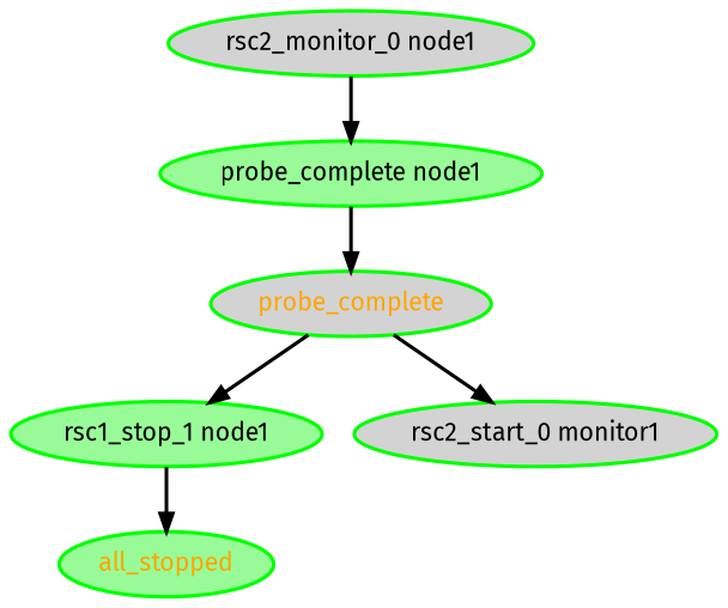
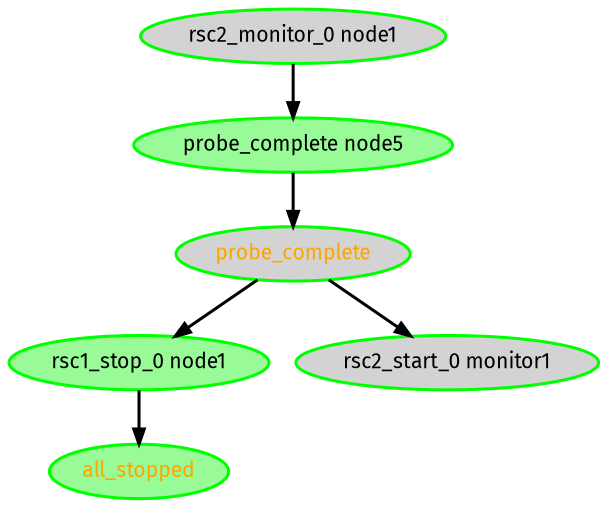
  digraph {
    fontname="Fira Sans"
    node [color=green fillcolor=palegreen fontcolor=black fontname="Fira Sans" style="bold,filled"]
    edge [fontname="Fira Sans" style=bold]
    all_stopped [fontcolor=orange]
    probe_complete [fillcolor=lightgrey fontcolor=orange]
-   "probe_complete node1"
-   "rsc1_stop_0 node1" [label="rsc1_stop_1 node1"]
+   "probe_complete node1" [label="probe_complete node5"]
+   "rsc1_stop_0 node1"
    n5 [fillcolor=lightgrey label="rsc2_start_0 monitor1"]
    "rsc2_monitor_0 node1" [fillcolor=lightgrey]
    probe_complete -> "rsc1_stop_0 node1"
    probe_complete -> n5
    "probe_complete node1" -> probe_complete
    "rsc1_stop_0 node1" -> all_stopped
    "rsc2_monitor_0 node1" -> "probe_complete node1"
  }
